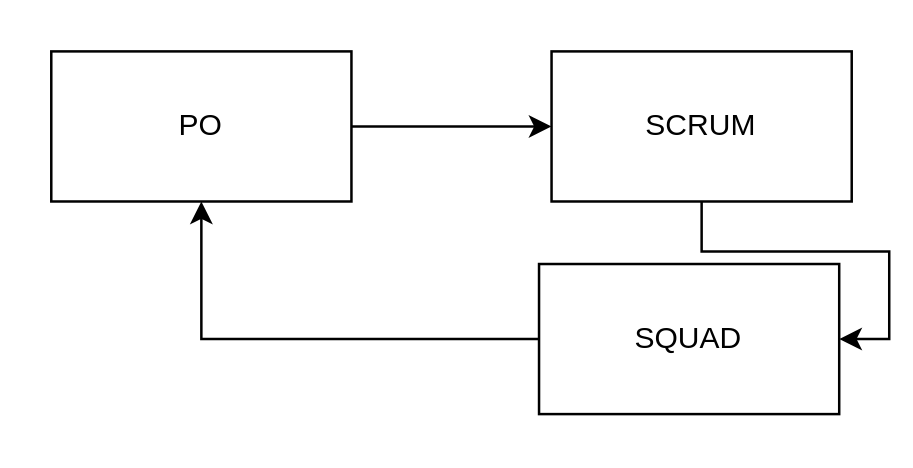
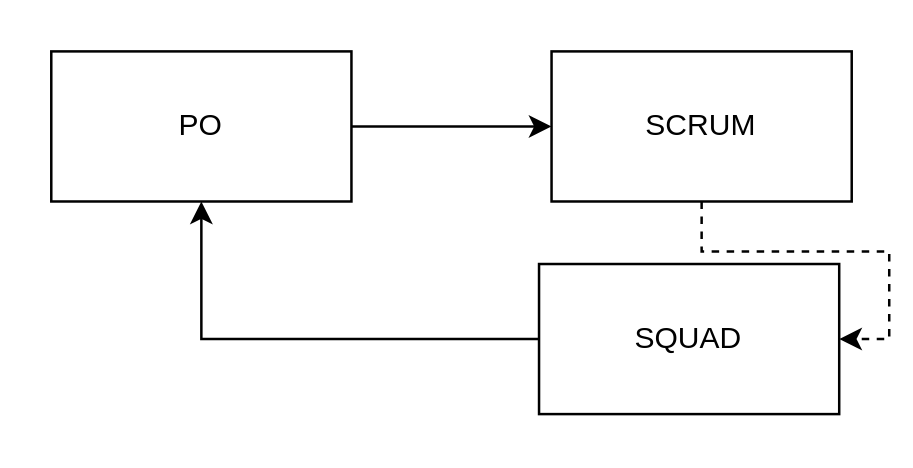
  <mxCell id="0" />
  <mxCell id="1" parent="0" />
  <mxCell id="2" style="edgeStyle=orthogonalEdgeStyle;rounded=0;orthogonalLoop=1;jettySize=auto;html=1;exitX=1;exitY=0.5;exitDx=0;exitDy=0;entryX=0;entryY=0.5;entryDx=0;entryDy=0;" edge="1" parent="1" source="3" target="5"><mxGeometry relative="1" as="geometry" /></mxCell>
  <mxCell id="3" value="PO" style="rounded=0;whiteSpace=wrap;html=1;" vertex="1" parent="1"><mxGeometry x="20" y="20" width="120" height="60" as="geometry" /></mxCell>
- <mxCell id="4" style="edgeStyle=orthogonalEdgeStyle;rounded=0;orthogonalLoop=1;jettySize=auto;html=1;exitX=0.5;exitY=1;exitDx=0;exitDy=0;entryX=1;entryY=0.5;entryDx=0;entryDy=0;" edge="1" parent="1" source="5" target="7"><mxGeometry relative="1" as="geometry" /></mxCell>
+ <mxCell id="4" style="edgeStyle=orthogonalEdgeStyle;rounded=0;orthogonalLoop=1;jettySize=auto;html=1;exitX=0.5;exitY=1;exitDx=0;exitDy=0;entryX=1;entryY=0.5;entryDx=0;entryDy=0;dashed=1;" edge="1" parent="1" source="5" target="7"><mxGeometry relative="1" as="geometry" /></mxCell>
  <mxCell id="5" value="SCRUM" style="rounded=0;whiteSpace=wrap;html=1;" vertex="1" parent="1"><mxGeometry x="220" y="20" width="120" height="60" as="geometry" /></mxCell>
  <mxCell id="6" style="edgeStyle=orthogonalEdgeStyle;rounded=0;orthogonalLoop=1;jettySize=auto;html=1;exitX=0;exitY=0.5;exitDx=0;exitDy=0;entryX=0.5;entryY=1;entryDx=0;entryDy=0;" edge="1" parent="1" source="7" target="3"><mxGeometry relative="1" as="geometry" /></mxCell>
  <mxCell id="7" value="SQUAD" style="rounded=0;whiteSpace=wrap;html=1;" vertex="1" parent="1"><mxGeometry x="215" y="105" width="120" height="60" as="geometry" /></mxCell>
